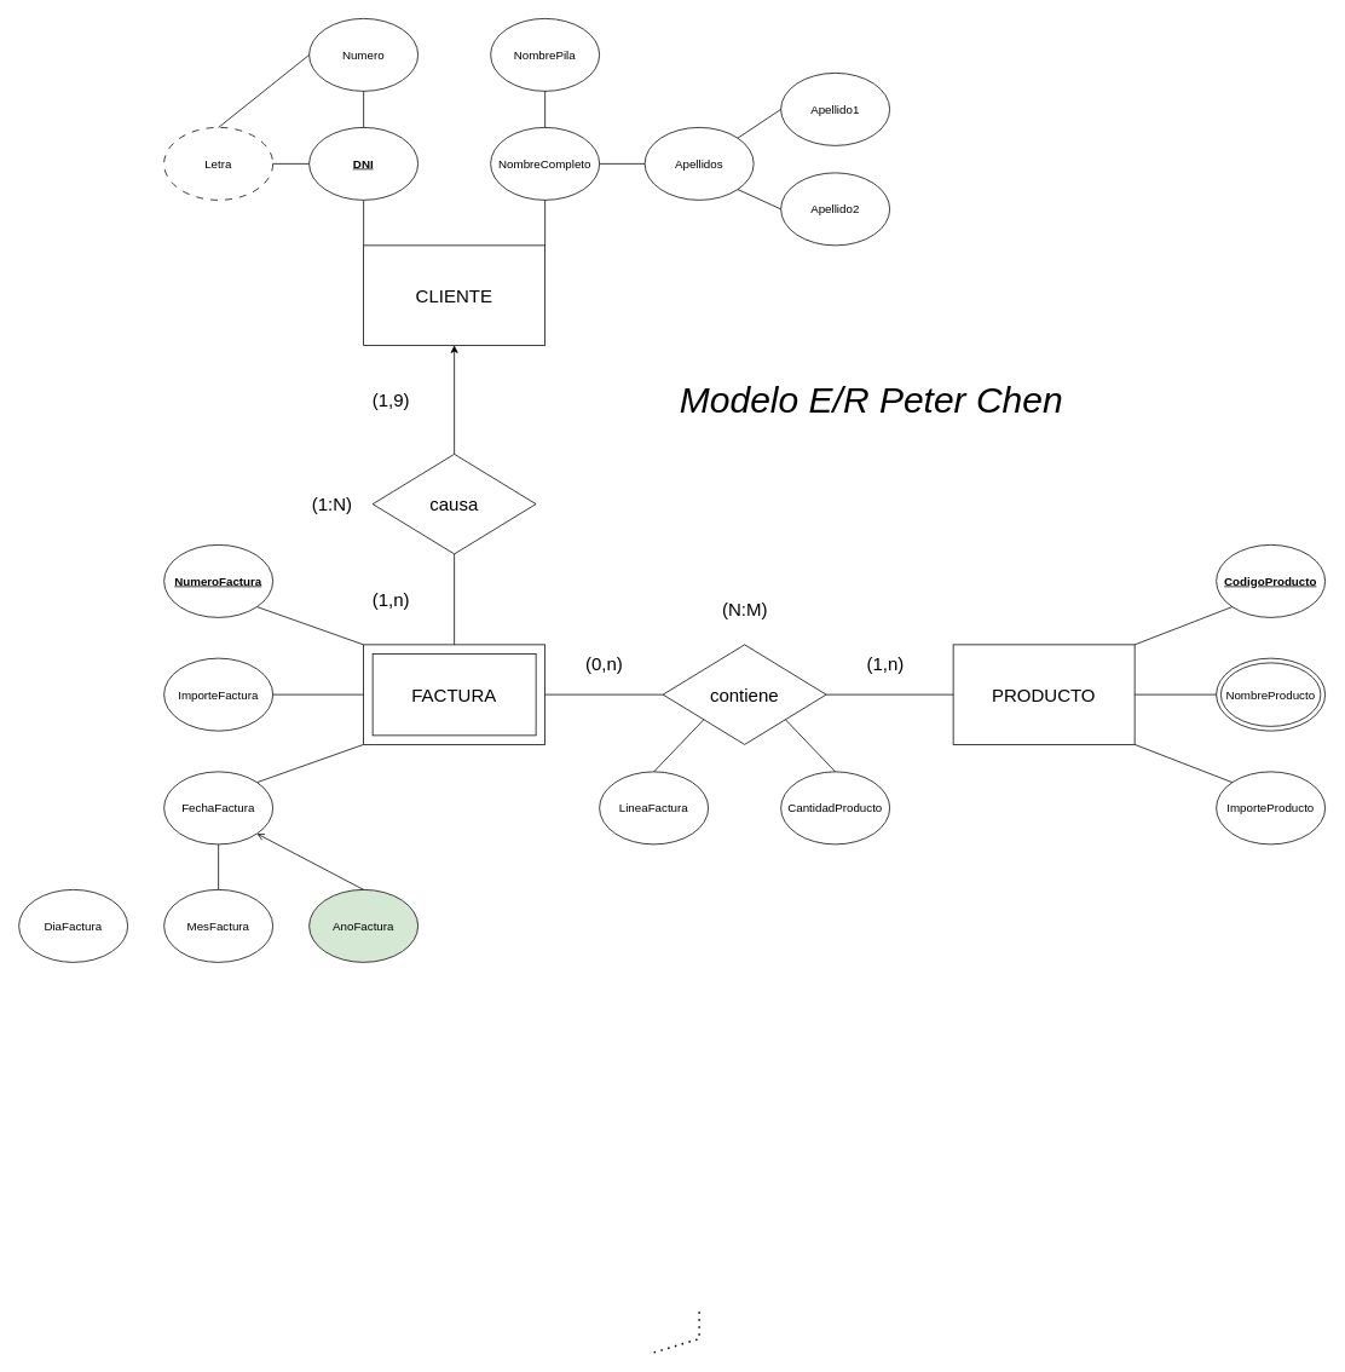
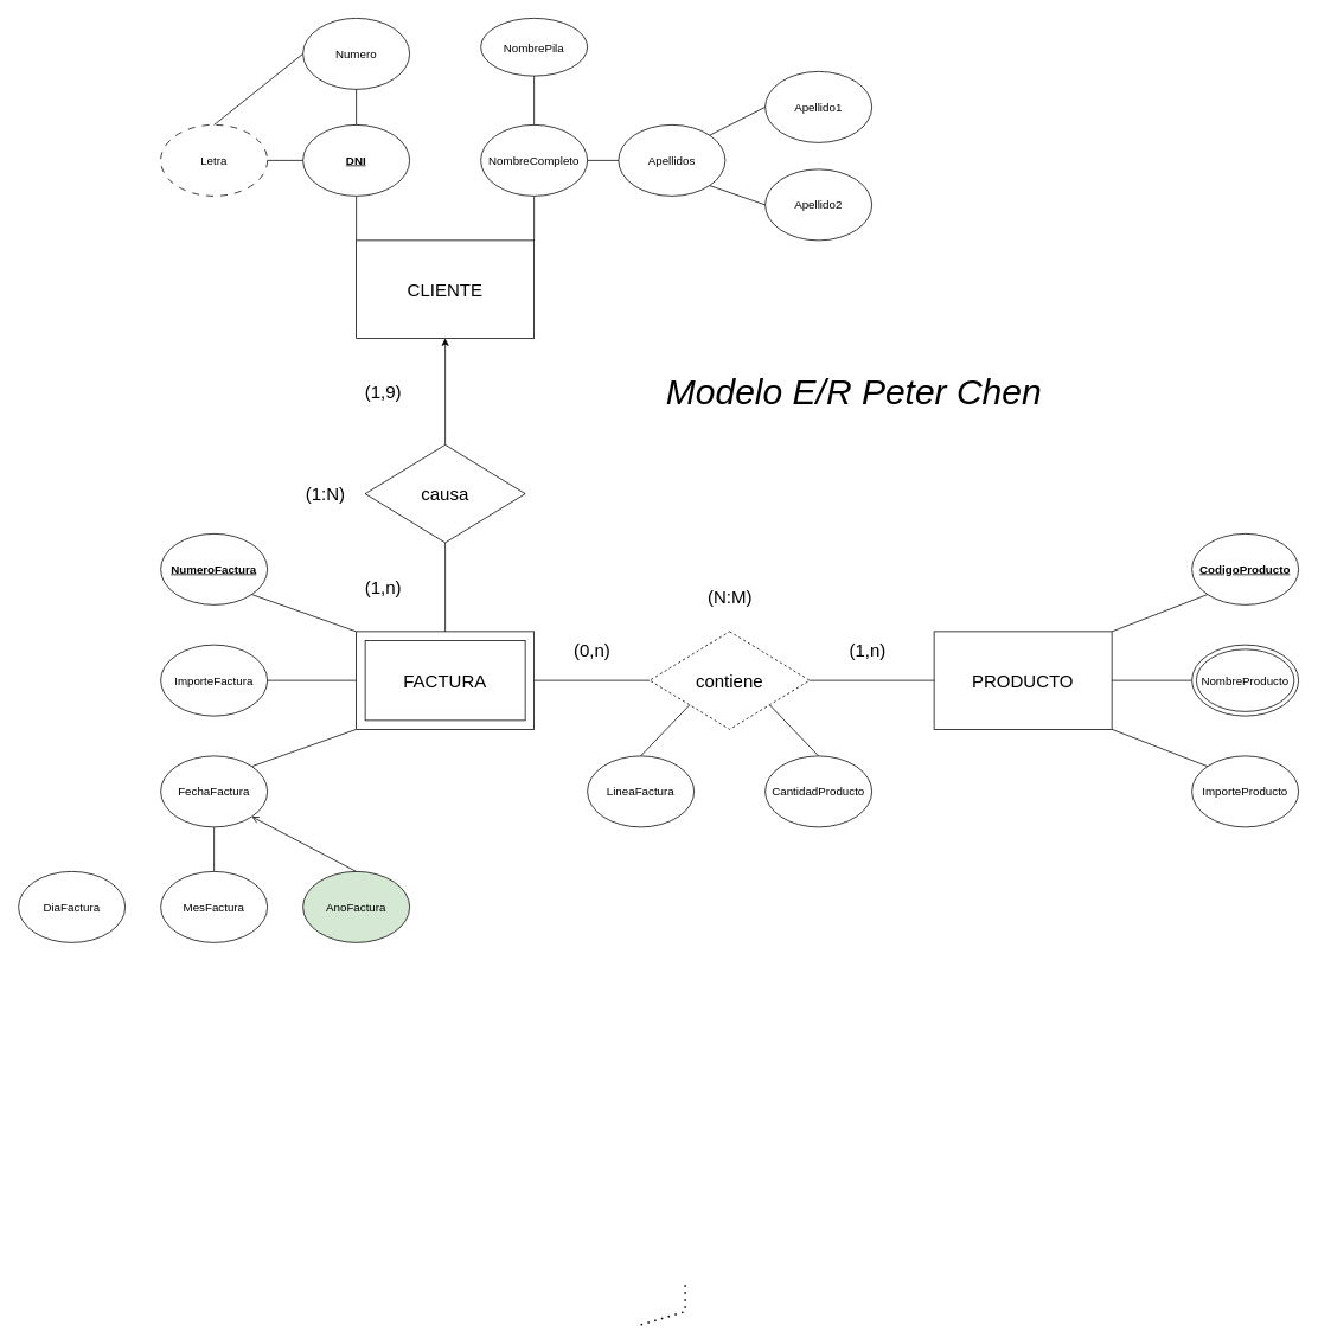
  <mxCell id="0" />
  <mxCell id="1" parent="0" />
  <mxCell id="2" value="&lt;span style=&quot;font-size: 20px;&quot;&gt;PRODUCTO&lt;/span&gt;" style="rounded=0;whiteSpace=wrap;html=1;" parent="1" vertex="1"><mxGeometry x="1050" y="710" width="200" height="110" as="geometry" /></mxCell>
- <mxCell id="3" value="&lt;font style=&quot;font-size: 20px;&quot;&gt;contiene&lt;/font&gt;" style="rhombus;whiteSpace=wrap;html=1;" parent="1" vertex="1"><mxGeometry x="730" y="710" width="180" height="110" as="geometry" /></mxCell>
+ <mxCell id="3" value="&lt;font style=&quot;font-size: 20px;&quot;&gt;contiene&lt;/font&gt;" style="rhombus;whiteSpace=wrap;html=1;dashed=1;" parent="1" vertex="1"><mxGeometry x="730" y="710" width="180" height="110" as="geometry" /></mxCell>
  <mxCell id="4" value="" style="endArrow=none;html=1;rounded=0;entryX=0;entryY=0.5;entryDx=0;entryDy=0;exitX=1;exitY=0.5;exitDx=0;exitDy=0;" parent="1" source="6" target="3" edge="1"><mxGeometry width="50" height="50" relative="1" as="geometry"><mxPoint x="980" y="-200" as="sourcePoint" /><mxPoint x="60" y="-250" as="targetPoint" /></mxGeometry></mxCell>
  <mxCell id="5" value="" style="endArrow=none;html=1;rounded=0;entryX=0;entryY=0.5;entryDx=0;entryDy=0;exitX=1;exitY=0.5;exitDx=0;exitDy=0;" parent="1" source="3" target="2" edge="1"><mxGeometry width="50" height="50" relative="1" as="geometry"><mxPoint x="980" y="765" as="sourcePoint" /><mxPoint x="920" y="764.41" as="targetPoint" /></mxGeometry></mxCell>
  <mxCell id="6" value="" style="rounded=0;whiteSpace=wrap;html=1;" parent="1" vertex="1"><mxGeometry x="400" y="710" width="200" height="110" as="geometry" /></mxCell>
  <mxCell id="7" value="" style="endArrow=none;html=1;rounded=0;" parent="1" edge="1"><mxGeometry width="50" height="50" relative="1" as="geometry"><mxPoint x="400" y="270" as="sourcePoint" /><mxPoint x="400" y="220" as="targetPoint" /></mxGeometry></mxCell>
  <mxCell id="8" value="" style="endArrow=none;html=1;rounded=0;" parent="1" edge="1"><mxGeometry width="50" height="50" relative="1" as="geometry"><mxPoint x="430" y="160" as="sourcePoint" /><mxPoint x="430" y="160" as="targetPoint" /><Array as="points" /></mxGeometry></mxCell>
  <mxCell id="9" value="" style="endArrow=none;html=1;rounded=0;exitX=0;exitY=1;exitDx=0;exitDy=0;entryX=1;entryY=0;entryDx=0;entryDy=0;" parent="1" source="6" target="41" edge="1"><mxGeometry width="50" height="50" relative="1" as="geometry"><mxPoint x="320" y="860" as="sourcePoint" /><mxPoint x="350" y="830" as="targetPoint" /></mxGeometry></mxCell>
  <mxCell id="10" value="&lt;span style=&quot;font-size: 20px;&quot;&gt;CLIENTE&lt;/span&gt;" style="rounded=0;whiteSpace=wrap;html=1;" parent="1" vertex="1"><mxGeometry x="400" y="270" width="200" height="110" as="geometry" /></mxCell>
  <mxCell id="11" value="&lt;font style=&quot;font-size: 20px;&quot;&gt;causa&lt;/font&gt;" style="rhombus;whiteSpace=wrap;html=1;" parent="1" vertex="1"><mxGeometry x="410" y="500" width="180" height="110" as="geometry" /></mxCell>
  <mxCell id="12" value="" style="endArrow=none;html=1;rounded=0;exitX=0.5;exitY=0;exitDx=0;exitDy=0;entryX=0.5;entryY=1;entryDx=0;entryDy=0;" parent="1" source="6" target="11" edge="1"><mxGeometry width="50" height="50" relative="1" as="geometry"><mxPoint x="610" y="690" as="sourcePoint" /><mxPoint x="620" y="585.05" as="targetPoint" /></mxGeometry></mxCell>
  <mxCell id="13" value="" style="endArrow=none;html=1;rounded=0;entryX=0.5;entryY=0;entryDx=0;entryDy=0;exitX=0;exitY=1;exitDx=0;exitDy=0;" parent="1" source="3" target="53" edge="1"><mxGeometry width="50" height="50" relative="1" as="geometry"><mxPoint x="830" y="1050.04" as="sourcePoint" /><mxPoint x="830.06" y="960" as="targetPoint" /></mxGeometry></mxCell>
  <mxCell id="14" value="" style="endArrow=none;html=1;rounded=0;entryX=1;entryY=1;entryDx=0;entryDy=0;exitX=0.5;exitY=0;exitDx=0;exitDy=0;" parent="1" source="52" target="3" edge="1"><mxGeometry width="50" height="50" relative="1" as="geometry"><mxPoint x="910.46" y="1060" as="sourcePoint" /><mxPoint x="910" y="972.05" as="targetPoint" /></mxGeometry></mxCell>
  <mxCell id="15" value="&lt;font style=&quot;font-size: 20px;&quot;&gt;(0,n)&lt;/font&gt;" style="text;html=1;align=center;verticalAlign=middle;resizable=0;points=[];autosize=1;strokeColor=none;fillColor=none;" parent="1" vertex="1"><mxGeometry x="635" y="710" width="60" height="40" as="geometry" /></mxCell>
  <mxCell id="16" value="&lt;font style=&quot;font-size: 20px;&quot;&gt;(1,n)&lt;/font&gt;" style="text;html=1;align=center;verticalAlign=middle;resizable=0;points=[];autosize=1;strokeColor=none;fillColor=none;" parent="1" vertex="1"><mxGeometry x="945" y="710" width="60" height="40" as="geometry" /></mxCell>
  <mxCell id="17" value="&lt;font style=&quot;font-size: 20px;&quot;&gt;(N:M)&lt;/font&gt;" style="text;html=1;align=center;verticalAlign=middle;resizable=0;points=[];autosize=1;strokeColor=none;fillColor=none;" parent="1" vertex="1"><mxGeometry x="785" y="650" width="70" height="40" as="geometry" /></mxCell>
  <mxCell id="18" value="&lt;font style=&quot;font-size: 20px;&quot;&gt;(1:N)&lt;/font&gt;" style="text;html=1;align=center;verticalAlign=middle;resizable=0;points=[];autosize=1;strokeColor=none;fillColor=none;" parent="1" vertex="1"><mxGeometry x="330" y="535" width="70" height="40" as="geometry" /></mxCell>
  <mxCell id="19" value="&lt;font style=&quot;font-size: 20px;&quot;&gt;(1,n)&lt;/font&gt;" style="text;html=1;align=center;verticalAlign=middle;resizable=0;points=[];autosize=1;strokeColor=none;fillColor=none;" parent="1" vertex="1"><mxGeometry x="400" y="640" width="60" height="40" as="geometry" /></mxCell>
  <mxCell id="20" value="&lt;font style=&quot;font-size: 20px;&quot;&gt;(1,9)&lt;/font&gt;" style="text;html=1;align=center;verticalAlign=middle;resizable=0;points=[];autosize=1;strokeColor=none;fillColor=none;" parent="1" vertex="1"><mxGeometry x="400" y="420" width="60" height="40" as="geometry" /></mxCell>
  <mxCell id="21" value="" style="endArrow=classic;html=1;rounded=0;entryX=0.5;entryY=1;entryDx=0;entryDy=0;" parent="1" target="10" edge="1"><mxGeometry width="50" height="50" relative="1" as="geometry"><mxPoint x="500" y="500" as="sourcePoint" /><mxPoint x="550" y="450" as="targetPoint" /></mxGeometry></mxCell>
  <mxCell id="22" value="&lt;font size=&quot;1&quot; style=&quot;&quot;&gt;&lt;u style=&quot;font-size: 13px;&quot;&gt;&lt;b&gt;DNI&lt;/b&gt;&lt;/u&gt;&lt;/font&gt;" style="ellipse;whiteSpace=wrap;html=1;" parent="1" vertex="1"><mxGeometry x="340" y="140" width="120" height="80" as="geometry" /></mxCell>
  <mxCell id="23" value="&lt;font size=&quot;1&quot; style=&quot;&quot;&gt;&lt;span style=&quot;font-size: 13px;&quot;&gt;Letra&lt;/span&gt;&lt;/font&gt;" style="ellipse;whiteSpace=wrap;html=1;dashed=1;dashPattern=8 8;" parent="1" vertex="1"><mxGeometry x="180" y="140" width="120" height="80" as="geometry" /></mxCell>
  <mxCell id="24" value="&lt;font size=&quot;1&quot; style=&quot;&quot;&gt;&lt;span style=&quot;font-size: 13px;&quot;&gt;Numero&lt;/span&gt;&lt;/font&gt;" style="ellipse;whiteSpace=wrap;html=1;" parent="1" vertex="1"><mxGeometry x="340" y="20" width="120" height="80" as="geometry" /></mxCell>
  <mxCell id="25" value="&lt;font style=&quot;font-size: 13px;&quot;&gt;NombreCompleto&lt;/font&gt;" style="ellipse;whiteSpace=wrap;html=1;" parent="1" vertex="1"><mxGeometry x="540" y="140" width="120" height="80" as="geometry" /></mxCell>
  <mxCell id="26" value="" style="endArrow=none;html=1;rounded=0;" parent="1" edge="1"><mxGeometry width="50" height="50" relative="1" as="geometry"><mxPoint x="600" y="270" as="sourcePoint" /><mxPoint x="600" y="220" as="targetPoint" /></mxGeometry></mxCell>
- <mxCell id="27" value="&lt;font style=&quot;font-size: 13px;&quot;&gt;NombrePila&lt;/font&gt;" style="ellipse;whiteSpace=wrap;html=1;" parent="1" vertex="1"><mxGeometry x="540" y="20" width="120" height="80" as="geometry" /></mxCell>
+ <mxCell id="27" value="&lt;font style=&quot;font-size: 13px;&quot;&gt;NombrePila&lt;/font&gt;" style="ellipse;whiteSpace=wrap;html=1;" parent="1" vertex="1"><mxGeometry x="540" y="20" width="120" height="65" as="geometry" /></mxCell>
  <mxCell id="28" value="" style="endArrow=none;html=1;rounded=0;exitX=0.5;exitY=1;exitDx=0;exitDy=0;entryX=0.5;entryY=0;entryDx=0;entryDy=0;" parent="1" source="27" target="25" edge="1"><mxGeometry width="50" height="50" relative="1" as="geometry"><mxPoint x="660" y="130" as="sourcePoint" /><mxPoint x="770" y="140" as="targetPoint" /></mxGeometry></mxCell>
- <mxCell id="29" value="&lt;font style=&quot;font-size: 13px;&quot;&gt;Apellidos&lt;/font&gt;" style="ellipse;whiteSpace=wrap;html=1;" parent="1" vertex="1"><mxGeometry x="710" y="140" width="120" height="80" as="geometry" /></mxCell>
+ <mxCell id="29" value="&lt;font style=&quot;font-size: 13px;&quot;&gt;Apellidos&lt;/font&gt;" style="ellipse;whiteSpace=wrap;html=1;" parent="1" vertex="1"><mxGeometry x="695" y="140" width="120" height="80" as="geometry" /></mxCell>
  <mxCell id="30" value="" style="endArrow=none;html=1;rounded=0;exitX=1;exitY=0.5;exitDx=0;exitDy=0;entryX=0;entryY=0.5;entryDx=0;entryDy=0;" parent="1" source="25" target="29" edge="1"><mxGeometry width="50" height="50" relative="1" as="geometry"><mxPoint x="950" y="255" as="sourcePoint" /><mxPoint x="980" y="355" as="targetPoint" /></mxGeometry></mxCell>
  <mxCell id="31" value="" style="endArrow=none;html=1;rounded=0;exitX=0.5;exitY=1;exitDx=0;exitDy=0;entryX=0.5;entryY=0;entryDx=0;entryDy=0;" parent="1" source="24" target="22" edge="1"><mxGeometry width="50" height="50" relative="1" as="geometry"><mxPoint x="339" y="100" as="sourcePoint" /><mxPoint x="339" y="130" as="targetPoint" /></mxGeometry></mxCell>
  <mxCell id="32" value="" style="endArrow=none;html=1;rounded=0;exitX=1;exitY=0.5;exitDx=0;exitDy=0;entryX=0;entryY=0.5;entryDx=0;entryDy=0;" parent="1" source="23" target="22" edge="1"><mxGeometry width="50" height="50" relative="1" as="geometry"><mxPoint x="410" y="110" as="sourcePoint" /><mxPoint x="410" y="150" as="targetPoint" /></mxGeometry></mxCell>
  <mxCell id="33" value="&lt;font style=&quot;font-size: 13px;&quot;&gt;Apellido1&lt;/font&gt;" style="ellipse;whiteSpace=wrap;html=1;" parent="1" vertex="1"><mxGeometry x="860" y="80" width="120" height="80" as="geometry" /></mxCell>
  <mxCell id="34" value="&lt;font style=&quot;font-size: 13px;&quot;&gt;Apellido2&lt;/font&gt;" style="ellipse;whiteSpace=wrap;html=1;" parent="1" vertex="1"><mxGeometry x="860" y="190" width="120" height="80" as="geometry" /></mxCell>
  <mxCell id="35" value="" style="endArrow=none;html=1;rounded=0;exitX=1;exitY=1;exitDx=0;exitDy=0;entryX=0;entryY=0.5;entryDx=0;entryDy=0;" parent="1" source="29" target="34" edge="1"><mxGeometry width="50" height="50" relative="1" as="geometry"><mxPoint x="680" y="340" as="sourcePoint" /><mxPoint x="730" y="290" as="targetPoint" /></mxGeometry></mxCell>
  <mxCell id="36" value="" style="endArrow=none;html=1;rounded=0;exitX=1;exitY=0;exitDx=0;exitDy=0;entryX=0;entryY=0.5;entryDx=0;entryDy=0;" parent="1" source="29" target="33" edge="1"><mxGeometry width="50" height="50" relative="1" as="geometry"><mxPoint x="680" y="340" as="sourcePoint" /><mxPoint x="730" y="290" as="targetPoint" /></mxGeometry></mxCell>
  <mxCell id="37" value="&lt;font style=&quot;font-size: 13px;&quot;&gt;&lt;u&gt;&lt;b&gt;NumeroFactura&lt;/b&gt;&lt;/u&gt;&lt;/font&gt;" style="ellipse;whiteSpace=wrap;html=1;" parent="1" vertex="1"><mxGeometry x="180" y="600" width="120" height="80" as="geometry" /></mxCell>
  <mxCell id="38" value="&lt;font style=&quot;font-size: 13px;&quot;&gt;ImporteFactura&lt;/font&gt;" style="ellipse;whiteSpace=wrap;html=1;" parent="1" vertex="1"><mxGeometry x="180" y="725" width="120" height="80" as="geometry" /></mxCell>
  <mxCell id="39" value="" style="endArrow=none;html=1;rounded=0;entryX=0;entryY=0.5;entryDx=0;entryDy=0;exitX=1;exitY=0.5;exitDx=0;exitDy=0;" parent="1" source="38" target="6" edge="1"><mxGeometry width="50" height="50" relative="1" as="geometry"><mxPoint x="340" y="765" as="sourcePoint" /><mxPoint x="367.57" y="760" as="targetPoint" /></mxGeometry></mxCell>
  <mxCell id="40" value="" style="endArrow=none;html=1;rounded=0;exitX=0;exitY=0;exitDx=0;exitDy=0;entryX=1;entryY=1;entryDx=0;entryDy=0;" parent="1" source="6" target="37" edge="1"><mxGeometry width="50" height="50" relative="1" as="geometry"><mxPoint x="360" y="680" as="sourcePoint" /><mxPoint x="290" y="710" as="targetPoint" /></mxGeometry></mxCell>
  <mxCell id="41" value="&lt;font style=&quot;font-size: 13px;&quot;&gt;FechaFactura&lt;/font&gt;" style="ellipse;whiteSpace=wrap;html=1;" parent="1" vertex="1"><mxGeometry x="180" y="850" width="120" height="80" as="geometry" /></mxCell>
  <mxCell id="42" value="&lt;font style=&quot;font-size: 13px;&quot;&gt;MesFactura&lt;/font&gt;" style="ellipse;whiteSpace=wrap;html=1;" parent="1" vertex="1"><mxGeometry x="180" y="980" width="120" height="80" as="geometry" /></mxCell>
  <mxCell id="43" value="&lt;font style=&quot;font-size: 13px;&quot;&gt;DiaFactura&lt;/font&gt;" style="ellipse;whiteSpace=wrap;html=1;" parent="1" vertex="1"><mxGeometry x="20" y="980" width="120" height="80" as="geometry" /></mxCell>
  <mxCell id="44" value="&lt;font style=&quot;font-size: 13px;&quot;&gt;AnoFactura&lt;/font&gt;" style="ellipse;whiteSpace=wrap;html=1;fillColor=#d5e8d4;" parent="1" vertex="1"><mxGeometry x="340" y="980" width="120" height="80" as="geometry" /></mxCell>
  <mxCell id="45" value="" style="endArrow=open;html=1;rounded=0;entryX=1;entryY=1;entryDx=0;entryDy=0;exitX=0.5;exitY=0;exitDx=0;exitDy=0;" parent="1" source="44" target="41" edge="1"><mxGeometry width="50" height="50" relative="1" as="geometry"><mxPoint x="290" y="1080" as="sourcePoint" /><mxPoint x="340" y="1030" as="targetPoint" /></mxGeometry></mxCell>
  <mxCell id="46" value="" style="endArrow=none;html=1;rounded=0;entryX=0.5;entryY=1;entryDx=0;entryDy=0;exitX=0.5;exitY=0;exitDx=0;exitDy=0;" parent="1" source="42" target="41" edge="1"><mxGeometry width="50" height="50" relative="1" as="geometry"><mxPoint x="140" y="1110" as="sourcePoint" /><mxPoint x="190" y="1060" as="targetPoint" /></mxGeometry></mxCell>
  <mxCell id="47" value="&lt;font style=&quot;font-size: 13px;&quot;&gt;&lt;u&gt;&lt;b&gt;CodigoProducto&lt;/b&gt;&lt;/u&gt;&lt;/font&gt;" style="ellipse;whiteSpace=wrap;html=1;" parent="1" vertex="1"><mxGeometry x="1340" y="600" width="120" height="80" as="geometry" /></mxCell>
  <mxCell id="48" value="&lt;font style=&quot;font-size: 13px;&quot;&gt;ImporteProducto&lt;/font&gt;" style="ellipse;whiteSpace=wrap;html=1;" parent="1" vertex="1"><mxGeometry x="1340" y="850" width="120" height="80" as="geometry" /></mxCell>
  <mxCell id="49" value="" style="ellipse;whiteSpace=wrap;html=1;" parent="1" vertex="1"><mxGeometry x="1340" y="725" width="120" height="80" as="geometry" /></mxCell>
  <mxCell id="50" value="" style="endArrow=none;html=1;rounded=0;entryX=0;entryY=1;entryDx=0;entryDy=0;exitX=1;exitY=0;exitDx=0;exitDy=0;" parent="1" source="2" target="47" edge="1"><mxGeometry width="50" height="50" relative="1" as="geometry"><mxPoint x="1290" y="670" as="sourcePoint" /><mxPoint x="870" y="760" as="targetPoint" /></mxGeometry></mxCell>
  <mxCell id="51" value="" style="endArrow=none;html=1;rounded=0;exitX=0;exitY=0;exitDx=0;exitDy=0;entryX=1;entryY=1;entryDx=0;entryDy=0;" parent="1" source="48" target="2" edge="1"><mxGeometry width="50" height="50" relative="1" as="geometry"><mxPoint x="820" y="810" as="sourcePoint" /><mxPoint x="1290" y="840" as="targetPoint" /></mxGeometry></mxCell>
  <mxCell id="52" value="&lt;font style=&quot;font-size: 13px;&quot;&gt;CantidadProducto&lt;/font&gt;" style="ellipse;whiteSpace=wrap;html=1;" parent="1" vertex="1"><mxGeometry x="860" y="850" width="120" height="80" as="geometry" /></mxCell>
  <mxCell id="53" value="&lt;font style=&quot;font-size: 13px;&quot;&gt;LineaFactura&lt;/font&gt;" style="ellipse;whiteSpace=wrap;html=1;" parent="1" vertex="1"><mxGeometry x="660" y="850" width="120" height="80" as="geometry" /></mxCell>
  <mxCell id="54" value="" style="endArrow=none;html=1;rounded=0;entryX=0;entryY=0.5;entryDx=0;entryDy=0;exitX=1;exitY=0.5;exitDx=0;exitDy=0;" parent="1" source="2" target="49" edge="1"><mxGeometry width="50" height="50" relative="1" as="geometry"><mxPoint x="1260" y="720" as="sourcePoint" /><mxPoint x="1368" y="678" as="targetPoint" /></mxGeometry></mxCell>
  <mxCell id="55" value="" style="endArrow=none;dashed=1;html=1;dashPattern=1 3;strokeWidth=2;rounded=0;" parent="1" edge="1"><mxGeometry width="50" height="50" relative="1" as="geometry"><mxPoint x="720" y="1490" as="sourcePoint" /><mxPoint x="770" y="1440" as="targetPoint" /><Array as="points"><mxPoint x="770" y="1475" /></Array></mxGeometry></mxCell>
  <mxCell id="56" value="&lt;span style=&quot;font-size: 13px;&quot;&gt;NombreProducto&lt;/span&gt;" style="ellipse;whiteSpace=wrap;html=1;" parent="1" vertex="1"><mxGeometry x="1345" y="730" width="110" height="70" as="geometry" /></mxCell>
  <mxCell id="57" value="&lt;p class=&quot;MsoNormal&quot;&gt;&lt;i&gt;&lt;font style=&quot;font-size: 40px;&quot;&gt;Modelo E/R Peter Chen&lt;/font&gt;&lt;/i&gt;&lt;/p&gt;" style="text;html=1;align=center;verticalAlign=middle;whiteSpace=wrap;rounded=0;" parent="1" vertex="1"><mxGeometry x="610" y="290" width="700" height="300" as="geometry" /></mxCell>
  <mxCell id="58" value="&lt;span style=&quot;font-size: 20px;&quot;&gt;FACTURA&lt;/span&gt;" style="rounded=0;whiteSpace=wrap;html=1;" parent="1" vertex="1"><mxGeometry x="410" y="720" width="180" height="90" as="geometry" /></mxCell>
  <mxCell id="59" value="" style="endArrow=none;html=1;rounded=0;entryX=0;entryY=0.5;entryDx=0;entryDy=0;exitX=0.5;exitY=0;exitDx=0;exitDy=0;" parent="1" source="23" target="24" edge="1"><mxGeometry width="50" height="50" relative="1" as="geometry"><mxPoint x="250" y="110" as="sourcePoint" /><mxPoint x="300" y="60" as="targetPoint" /></mxGeometry></mxCell>
